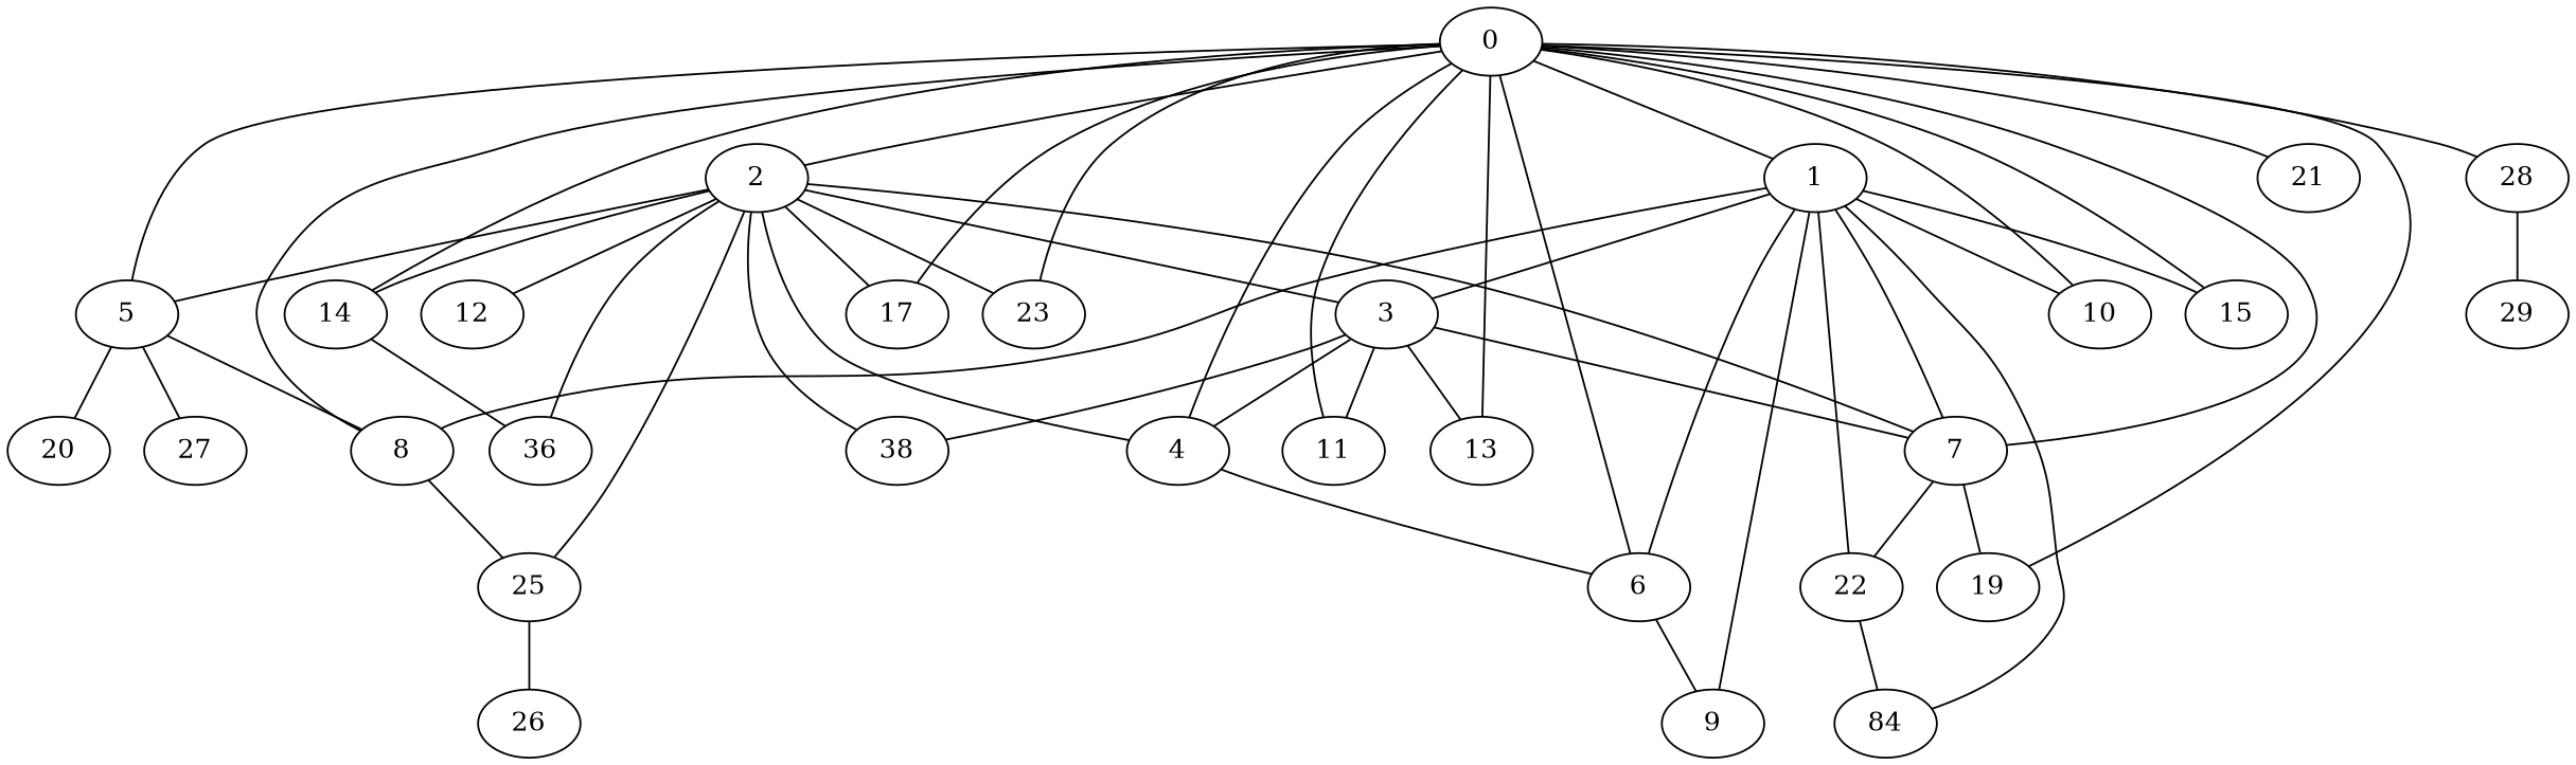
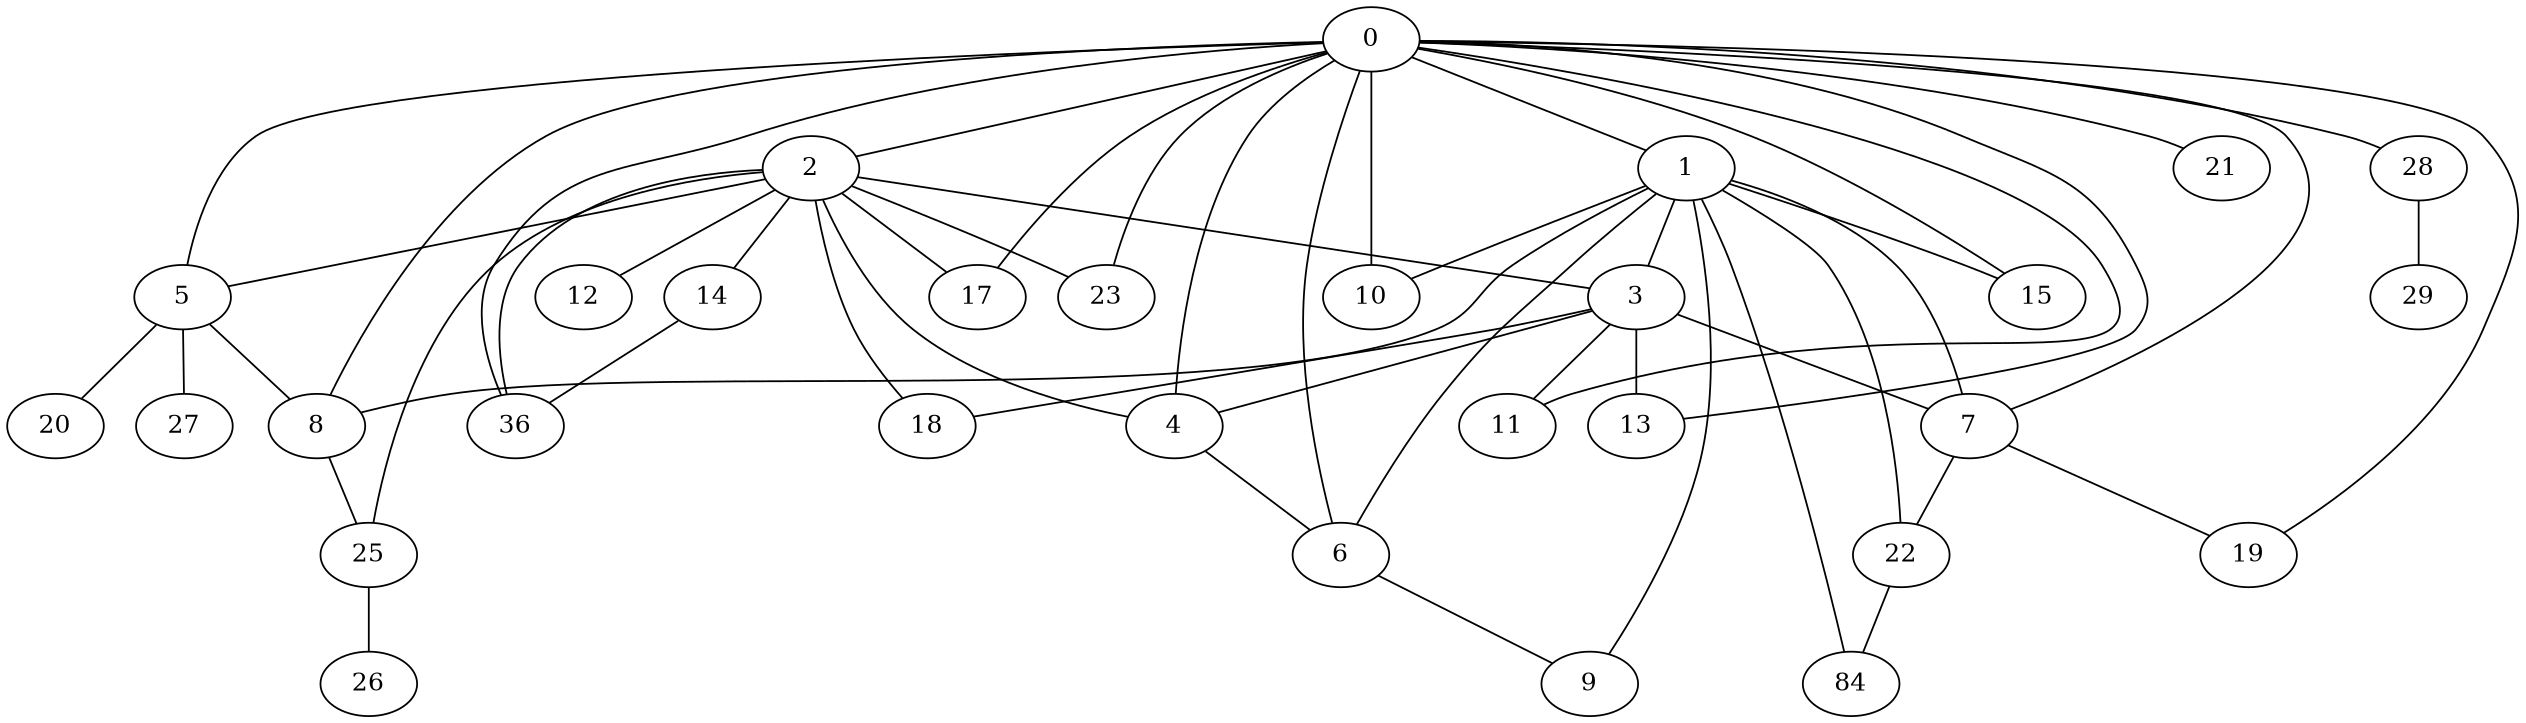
  graph {
    8
    25
    26
    0
    10
    2
    1
    4
    5
    6
    7
    11
    14
    15
    13
    17
    19
    21
    23
    28
    3
    n22 [label=36]
    12
-   18 [label=38]
+   18
    22
    9
    n27 [label=84]
    20
    27
    29
    8 -- 25
    25 -- 26
    0 -- 8
    0 -- 10
    0 -- 2
    0 -- 1
    0 -- 4
    0 -- 5
    0 -- 6
    0 -- 7
    0 -- 11
-   0 -- 14
+   0 -- n22
    0 -- 15
    0 -- 13
    0 -- 17
    0 -- 19
    0 -- 21
    0 -- 23
    0 -- 28
    2 -- 25
    2 -- 4
    2 -- 5
-   2 -- 7
    2 -- 14
    2 -- 17
    2 -- 23
    2 -- 3
    2 -- n22
    2 -- 12
    2 -- 18
    1 -- 8
    1 -- 10
    1 -- 6
    1 -- 7
    1 -- 15
    1 -- 3
    1 -- 22
    1 -- 9
    1 -- n27
    4 -- 6
    5 -- 8
    5 -- 20
    5 -- 27
    6 -- 9
    7 -- 19
    7 -- 22
    14 -- n22
    28 -- 29
    3 -- 4
    3 -- 7
    3 -- 11
    3 -- 13
    3 -- 18
    22 -- n27
  }
